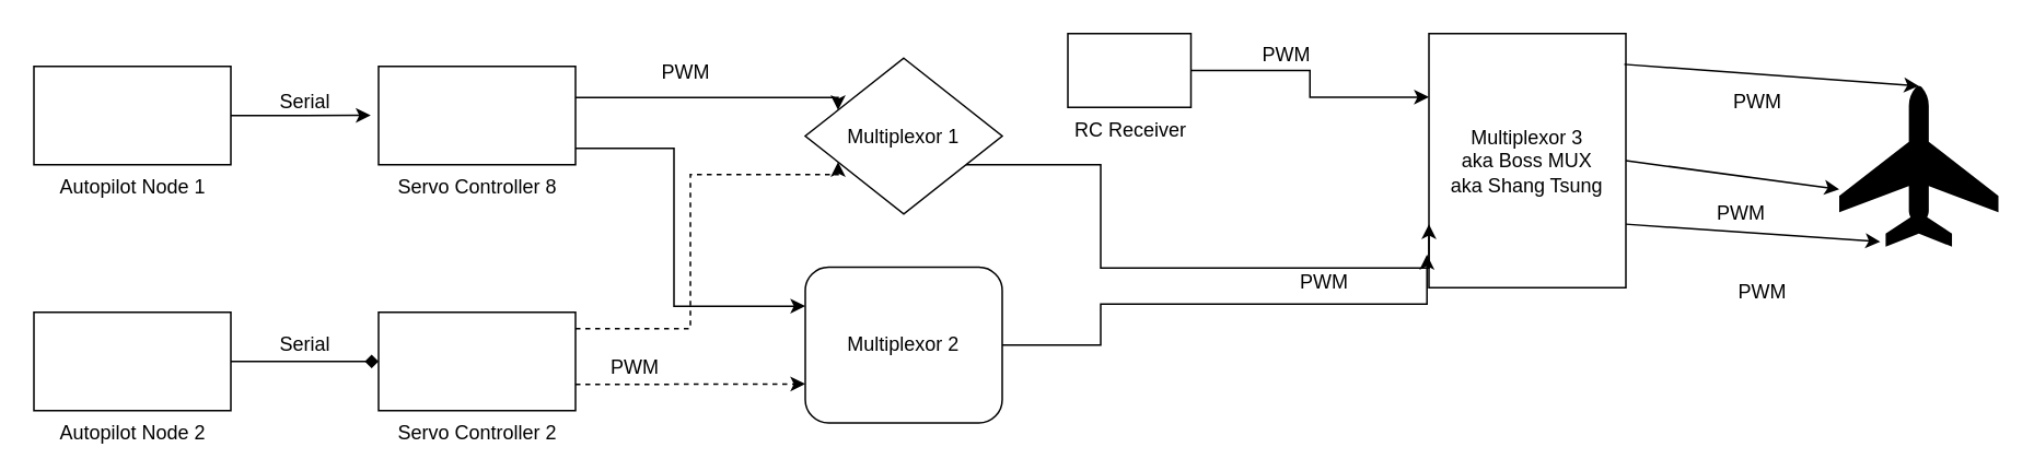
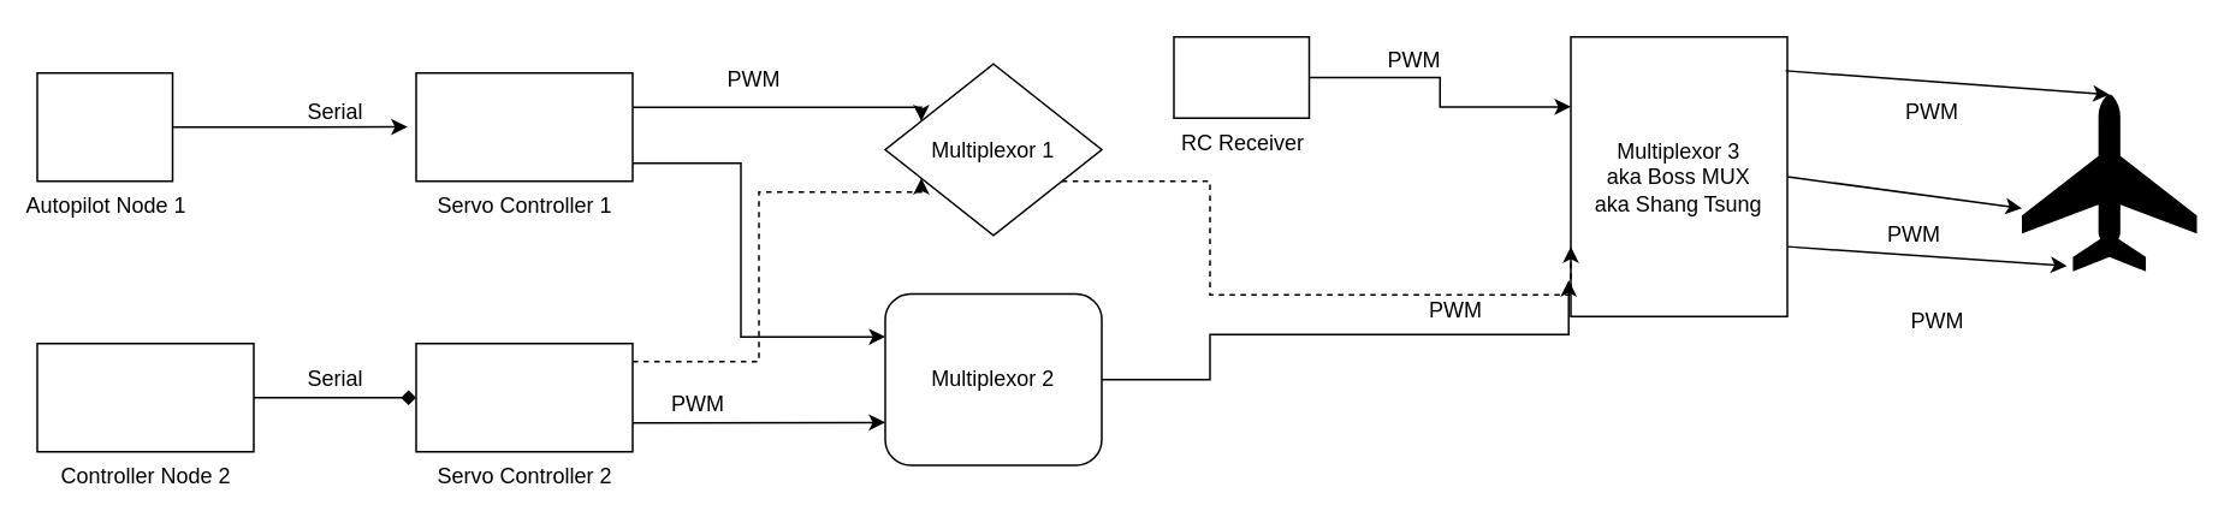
  <mxCell id="0" />
  <mxCell id="1" parent="0" />
  <mxCell id="2" style="edgeStyle=orthogonalEdgeStyle;rounded=0;orthogonalLoop=1;jettySize=auto;html=1;entryX=0;entryY=0.25;entryDx=0;entryDy=0;" edge="1" parent="1" source="4" target="8"><mxGeometry relative="1" as="geometry" /></mxCell>
  <mxCell id="3" value="PWM" style="text;html=1;align=center;verticalAlign=middle;resizable=0;points=[];" vertex="1" connectable="0" parent="2"><mxGeometry x="-0.234" y="3" relative="1" as="geometry"><mxPoint x="-5" y="-7" as="offset" /></mxGeometry></mxCell>
  <mxCell id="4" value="RC Receiver" style="verticalLabelPosition=bottom;verticalAlign=top;html=1;shape=mxgraph.basic.rect;fillColor2=none;strokeWidth=1;size=20;indent=5;" vertex="1" parent="1"><mxGeometry x="650" y="20" width="75" height="45" as="geometry" /></mxCell>
  <mxCell id="5" style="edgeStyle=orthogonalEdgeStyle;rounded=0;orthogonalLoop=1;jettySize=auto;html=1;entryX=0;entryY=0.25;entryDx=0;entryDy=0;" edge="1" parent="1" source="7" target="25"><mxGeometry relative="1" as="geometry"><Array as="points"><mxPoint x="410" y="90" /><mxPoint x="410" y="186" /></Array></mxGeometry></mxCell>
  <mxCell id="6" style="edgeStyle=orthogonalEdgeStyle;rounded=0;orthogonalLoop=1;jettySize=auto;html=1;entryX=0;entryY=0.25;entryDx=0;entryDy=0;" edge="1" parent="1" source="7" target="21"><mxGeometry relative="1" as="geometry"><Array as="points"><mxPoint x="390" y="59" /><mxPoint x="390" y="59" /></Array></mxGeometry></mxCell>
- <mxCell id="7" value="Servo Controller 8" style="verticalLabelPosition=bottom;verticalAlign=top;html=1;shape=mxgraph.basic.rect;fillColor2=none;strokeWidth=1;size=20;indent=5;" vertex="1" parent="1"><mxGeometry x="230" y="40" width="120" height="60" as="geometry" /></mxCell>
+ <mxCell id="7" value="Servo Controller 1" style="verticalLabelPosition=bottom;verticalAlign=top;html=1;shape=mxgraph.basic.rect;fillColor2=none;strokeWidth=1;size=20;indent=5;" vertex="1" parent="1"><mxGeometry x="230" y="40" width="120" height="60" as="geometry" /></mxCell>
  <mxCell id="8" value="Multiplexor 3&lt;br&gt;aka Boss MUX&lt;br&gt;aka Shang Tsung" style="rounded=0;whiteSpace=wrap;html=1;" vertex="1" parent="1"><mxGeometry x="870" y="20" width="120" height="155" as="geometry" /></mxCell>
  <mxCell id="9" value="PWM" style="text;html=1;align=center;verticalAlign=middle;resizable=0;points=[];" vertex="1" connectable="0" parent="1"><mxGeometry x="380" y="230" as="geometry"><mxPoint x="5" y="-7" as="offset" /></mxGeometry></mxCell>
  <mxCell id="10" value="" style="shape=mxgraph.signs.transportation.airplane_3;html=1;pointerEvents=1;fillColor=#000000;strokeColor=none;verticalLabelPosition=bottom;verticalAlign=top;align=center;" vertex="1" parent="1"><mxGeometry x="1120" y="52" width="97" height="98" as="geometry" /></mxCell>
  <mxCell id="11" value="" style="endArrow=classic;html=1;entryX=0.258;entryY=0.969;entryDx=0;entryDy=0;entryPerimeter=0;exitX=1;exitY=0.75;exitDx=0;exitDy=0;" edge="1" parent="1" source="8" target="10"><mxGeometry width="50" height="50" relative="1" as="geometry"><mxPoint x="930" y="240" as="sourcePoint" /><mxPoint x="980" y="190" as="targetPoint" /></mxGeometry></mxCell>
  <mxCell id="12" value="PWM" style="text;html=1;align=center;verticalAlign=middle;resizable=0;points=[];autosize=1;" vertex="1" parent="1"><mxGeometry x="1053" y="168" width="40" height="20" as="geometry" /></mxCell>
  <mxCell id="13" value="" style="endArrow=classic;html=1;exitX=0.992;exitY=0.121;exitDx=0;exitDy=0;exitPerimeter=0;entryX=0.5;entryY=0;entryDx=0;entryDy=0;entryPerimeter=0;" edge="1" parent="1" source="8" target="10"><mxGeometry width="50" height="50" relative="1" as="geometry"><mxPoint x="995.49" y="80" as="sourcePoint" /><mxPoint x="1150.516" y="64.462" as="targetPoint" /></mxGeometry></mxCell>
  <mxCell id="14" value="" style="endArrow=classic;html=1;exitX=1;exitY=0.5;exitDx=0;exitDy=0;entryX=0;entryY=0.643;entryDx=0;entryDy=0;entryPerimeter=0;" edge="1" parent="1" source="8" target="10"><mxGeometry width="50" height="50" relative="1" as="geometry"><mxPoint x="999.04" y="52.99" as="sourcePoint" /><mxPoint x="1206.048" y="130.992" as="targetPoint" /></mxGeometry></mxCell>
  <mxCell id="15" value="PWM" style="text;html=1;align=center;verticalAlign=middle;resizable=0;points=[];autosize=1;" vertex="1" parent="1"><mxGeometry x="1040" y="120" width="40" height="20" as="geometry" /></mxCell>
  <mxCell id="16" value="PWM" style="text;html=1;align=center;verticalAlign=middle;resizable=0;points=[];autosize=1;" vertex="1" parent="1"><mxGeometry x="1050" y="52" width="40" height="20" as="geometry" /></mxCell>
  <mxCell id="17" style="edgeStyle=orthogonalEdgeStyle;rounded=0;orthogonalLoop=1;jettySize=auto;html=1;entryX=0;entryY=0.75;entryDx=0;entryDy=0;dashed=1;" edge="1" parent="1" source="19" target="21"><mxGeometry relative="1" as="geometry"><Array as="points"><mxPoint x="420" y="200" /><mxPoint x="420" y="106" /></Array></mxGeometry></mxCell>
- <mxCell id="18" style="edgeStyle=orthogonalEdgeStyle;rounded=0;orthogonalLoop=1;jettySize=auto;html=1;entryX=0;entryY=0.75;entryDx=0;entryDy=0;dashed=1;" edge="1" parent="1" source="19" target="25"><mxGeometry relative="1" as="geometry"><Array as="points"><mxPoint x="370" y="234" /><mxPoint x="370" y="234" /></Array></mxGeometry></mxCell>
+ <mxCell id="18" style="edgeStyle=orthogonalEdgeStyle;rounded=0;orthogonalLoop=1;jettySize=auto;html=1;entryX=0;entryY=0.75;entryDx=0;entryDy=0;" edge="1" parent="1" source="19" target="25"><mxGeometry relative="1" as="geometry"><Array as="points"><mxPoint x="370" y="234" /><mxPoint x="370" y="234" /></Array></mxGeometry></mxCell>
  <mxCell id="19" value="Servo Controller 2" style="verticalLabelPosition=bottom;verticalAlign=top;html=1;shape=mxgraph.basic.rect;fillColor2=none;strokeWidth=1;size=20;indent=5;" vertex="1" parent="1"><mxGeometry x="230" y="190" width="120" height="60" as="geometry" /></mxCell>
- <mxCell id="20" style="edgeStyle=orthogonalEdgeStyle;rounded=0;orthogonalLoop=1;jettySize=auto;html=1;entryX=0;entryY=0.75;entryDx=0;entryDy=0;" edge="1" parent="1" source="21" target="8"><mxGeometry relative="1" as="geometry"><Array as="points"><mxPoint x="670" y="100" /><mxPoint x="670" y="163" /></Array></mxGeometry></mxCell>
+ <mxCell id="20" style="edgeStyle=orthogonalEdgeStyle;rounded=0;orthogonalLoop=1;jettySize=auto;html=1;entryX=0;entryY=0.75;entryDx=0;entryDy=0;dashed=1;" edge="1" parent="1" source="21" target="8"><mxGeometry relative="1" as="geometry"><Array as="points"><mxPoint x="670" y="100" /><mxPoint x="670" y="163" /></Array></mxGeometry></mxCell>
  <mxCell id="21" value="Multiplexor 1" style="rhombus;whiteSpace=wrap;html=1;" vertex="1" parent="1"><mxGeometry x="490" y="35" width="120" height="95" as="geometry" /></mxCell>
  <mxCell id="22" value="PWM" style="text;html=1;align=center;verticalAlign=middle;resizable=0;points=[];" vertex="1" connectable="0" parent="1"><mxGeometry x="700" y="82.5" as="geometry"><mxPoint x="-284" y="-39" as="offset" /></mxGeometry></mxCell>
  <mxCell id="23" value="PWM" style="text;html=1;align=center;verticalAlign=middle;resizable=0;points=[];" vertex="1" connectable="0" parent="1"><mxGeometry x="800" y="178" as="geometry"><mxPoint x="5" y="-7" as="offset" /></mxGeometry></mxCell>
  <mxCell id="24" style="edgeStyle=orthogonalEdgeStyle;rounded=0;orthogonalLoop=1;jettySize=auto;html=1;entryX=-0.01;entryY=0.87;entryDx=0;entryDy=0;entryPerimeter=0;" edge="1" parent="1" source="25" target="8"><mxGeometry relative="1" as="geometry"><Array as="points"><mxPoint x="670" y="210" /><mxPoint x="670" y="185" /></Array></mxGeometry></mxCell>
  <mxCell id="25" value="Multiplexor 2" style="whiteSpace=wrap;html=1;rounded=1;" vertex="1" parent="1"><mxGeometry x="490" y="162.5" width="120" height="95" as="geometry" /></mxCell>
  <mxCell id="26" style="edgeStyle=orthogonalEdgeStyle;rounded=0;orthogonalLoop=1;jettySize=auto;html=1;entryX=-0.04;entryY=0.498;entryDx=0;entryDy=0;entryPerimeter=0;" edge="1" parent="1" source="27" target="7"><mxGeometry relative="1" as="geometry" /></mxCell>
- <mxCell id="27" value="Autopilot Node 1" style="verticalLabelPosition=bottom;verticalAlign=top;html=1;shape=mxgraph.basic.rect;fillColor2=none;strokeWidth=1;size=20;indent=5;" vertex="1" parent="1"><mxGeometry x="20" y="40" width="120" height="60" as="geometry" /></mxCell>
+ <mxCell id="27" value="Autopilot Node 1" style="verticalLabelPosition=bottom;verticalAlign=top;html=1;shape=mxgraph.basic.rect;fillColor2=none;strokeWidth=1;size=20;indent=5;" vertex="1" parent="1"><mxGeometry x="20" y="40" width="75" height="60" as="geometry" /></mxCell>
  <mxCell id="28" style="edgeStyle=orthogonalEdgeStyle;rounded=0;orthogonalLoop=1;jettySize=auto;html=1;endArrow=diamond;" edge="1" parent="1" source="29" target="19"><mxGeometry relative="1" as="geometry" /></mxCell>
- <mxCell id="29" value="Autopilot Node 2" style="verticalLabelPosition=bottom;verticalAlign=top;html=1;shape=mxgraph.basic.rect;fillColor2=none;strokeWidth=1;size=20;indent=5;" vertex="1" parent="1"><mxGeometry x="20" y="190" width="120" height="60" as="geometry" /></mxCell>
+ <mxCell id="29" value="Controller Node 2" style="verticalLabelPosition=bottom;verticalAlign=top;html=1;shape=mxgraph.basic.rect;fillColor2=none;strokeWidth=1;size=20;indent=5;" vertex="1" parent="1"><mxGeometry x="20" y="190" width="120" height="60" as="geometry" /></mxCell>
  <mxCell id="30" value="Serial" style="text;html=1;align=center;verticalAlign=middle;resizable=0;points=[];autosize=1;" vertex="1" parent="1"><mxGeometry x="160" y="52" width="50" height="20" as="geometry" /></mxCell>
  <mxCell id="31" value="Serial" style="text;html=1;align=center;verticalAlign=middle;resizable=0;points=[];autosize=1;" vertex="1" parent="1"><mxGeometry x="160" y="200" width="50" height="20" as="geometry" /></mxCell>
